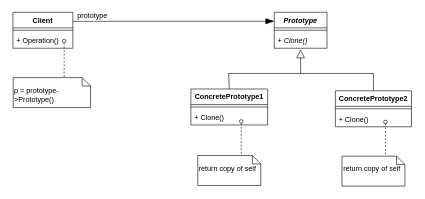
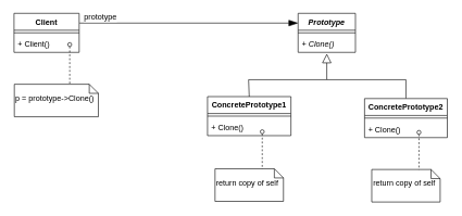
  <mxCell id="0" />
  <mxCell id="1" parent="0" />
  <mxCell id="2" value="Prototype" style="swimlane;fontStyle=3;align=center;verticalAlign=top;childLayout=stackLayout;horizontal=1;startSize=26;horizontalStack=0;resizeParent=1;resizeParentMax=0;resizeLast=0;collapsible=1;marginBottom=0;" vertex="1" parent="1"><mxGeometry x="456.5" y="20" width="88" height="60" as="geometry" /></mxCell>
  <mxCell id="3" value="" style="line;strokeWidth=1;fillColor=none;align=left;verticalAlign=middle;spacingTop=-1;spacingLeft=3;spacingRight=3;rotatable=0;labelPosition=right;points=[];portConstraint=eastwest;" vertex="1" parent="2"><mxGeometry y="26" width="88" height="8" as="geometry" /></mxCell>
  <mxCell id="4" value="+ Clone()" style="text;strokeColor=none;fillColor=none;align=left;verticalAlign=top;spacingLeft=4;spacingRight=4;overflow=hidden;rotatable=0;points=[[0,0.5],[1,0.5]];portConstraint=eastwest;fontStyle=2" vertex="1" parent="2"><mxGeometry y="34" width="88" height="26" as="geometry" /></mxCell>
  <mxCell id="5" value="ConcretePrototype1" style="swimlane;fontStyle=1;align=center;verticalAlign=top;childLayout=stackLayout;horizontal=1;startSize=26;horizontalStack=0;resizeParent=1;resizeParentMax=0;resizeLast=0;collapsible=1;marginBottom=0;" vertex="1" parent="1"><mxGeometry x="317.5" y="148" width="128" height="60" as="geometry" /></mxCell>
  <mxCell id="6" value="" style="line;strokeWidth=1;fillColor=none;align=left;verticalAlign=middle;spacingTop=-1;spacingLeft=3;spacingRight=3;rotatable=0;labelPosition=right;points=[];portConstraint=eastwest;" vertex="1" parent="5"><mxGeometry y="26" width="128" height="8" as="geometry" /></mxCell>
  <mxCell id="7" value="+ Clone()" style="text;strokeColor=none;fillColor=none;align=left;verticalAlign=top;spacingLeft=4;spacingRight=4;overflow=hidden;rotatable=0;points=[[0,0.5],[1,0.5]];portConstraint=eastwest;fontStyle=0" vertex="1" parent="5"><mxGeometry y="34" width="128" height="26" as="geometry" /></mxCell>
  <mxCell id="8" value="" style="endArrow=block;endFill=0;endSize=12;html=1;exitX=0.5;exitY=0;exitDx=0;exitDy=0;rounded=0;" edge="1" parent="1" source="5"><mxGeometry width="160" relative="1" as="geometry"><mxPoint x="880.5" y="222" as="sourcePoint" /><mxPoint x="500.5" y="82" as="targetPoint" /><Array as="points"><mxPoint x="380.5" y="122" /><mxPoint x="500.5" y="122" /></Array></mxGeometry></mxCell>
  <mxCell id="9" style="edgeStyle=orthogonalEdgeStyle;rounded=0;orthogonalLoop=1;jettySize=auto;html=1;exitX=0.5;exitY=0;exitDx=0;exitDy=0;startArrow=none;startFill=0;endArrow=none;endFill=0;" edge="1" parent="1" source="10"><mxGeometry relative="1" as="geometry"><mxPoint x="500.5" y="122" as="targetPoint" /><Array as="points"><mxPoint x="622.5" y="122" /></Array></mxGeometry></mxCell>
  <mxCell id="10" value="ConcretePrototype2" style="swimlane;fontStyle=1;align=center;verticalAlign=top;childLayout=stackLayout;horizontal=1;startSize=26;horizontalStack=0;resizeParent=1;resizeParentMax=0;resizeLast=0;collapsible=1;marginBottom=0;" vertex="1" parent="1"><mxGeometry x="558.5" y="151" width="127" height="60" as="geometry" /></mxCell>
  <mxCell id="11" value="" style="line;strokeWidth=1;fillColor=none;align=left;verticalAlign=middle;spacingTop=-1;spacingLeft=3;spacingRight=3;rotatable=0;labelPosition=right;points=[];portConstraint=eastwest;" vertex="1" parent="10"><mxGeometry y="26" width="127" height="8" as="geometry" /></mxCell>
  <mxCell id="12" value="+ Clone()" style="text;strokeColor=none;fillColor=none;align=left;verticalAlign=top;spacingLeft=4;spacingRight=4;overflow=hidden;rotatable=0;points=[[0,0.5],[1,0.5]];portConstraint=eastwest;fontStyle=0" vertex="1" parent="10"><mxGeometry y="34" width="127" height="26" as="geometry" /></mxCell>
  <mxCell id="13" value="" style="endArrow=none;dashed=1;endFill=0;endSize=12;html=1;startArrow=oval;startFill=0;exitX=0.656;exitY=0.769;exitDx=0;exitDy=0;exitPerimeter=0;entryX=0.69;entryY=0.06;entryDx=0;entryDy=0;entryPerimeter=0;" edge="1" parent="1" source="7" target="14"><mxGeometry width="160" relative="1" as="geometry"><mxPoint x="321.5" y="352" as="sourcePoint" /><mxPoint x="481.5" y="352" as="targetPoint" /></mxGeometry></mxCell>
  <mxCell id="14" value="&lt;br&gt;return copy of self" style="shape=note;whiteSpace=wrap;html=1;size=14;verticalAlign=top;align=left;spacingTop=-6;" vertex="1" parent="1"><mxGeometry x="329" y="259" width="105" height="50" as="geometry" /></mxCell>
  <mxCell id="15" value="" style="endArrow=none;dashed=1;endFill=0;endSize=12;html=1;startArrow=oval;startFill=0;exitX=0.656;exitY=0.769;exitDx=0;exitDy=0;exitPerimeter=0;entryX=0.69;entryY=0.06;entryDx=0;entryDy=0;entryPerimeter=0;" edge="1" parent="1" target="16"><mxGeometry width="160" relative="1" as="geometry"><mxPoint x="641.968" y="202.994" as="sourcePoint" /><mxPoint x="722" y="353" as="targetPoint" /></mxGeometry></mxCell>
  <mxCell id="16" value="&lt;br&gt;return copy of self" style="shape=note;whiteSpace=wrap;html=1;size=14;verticalAlign=top;align=left;spacingTop=-6;" vertex="1" parent="1"><mxGeometry x="569.5" y="260" width="105" height="50" as="geometry" /></mxCell>
  <mxCell id="17" value="Client" style="swimlane;fontStyle=1;align=center;verticalAlign=top;childLayout=stackLayout;horizontal=1;startSize=26;horizontalStack=0;resizeParent=1;resizeParentMax=0;resizeLast=0;collapsible=1;marginBottom=0;" vertex="1" parent="1"><mxGeometry x="20.5" y="20" width="100" height="60" as="geometry" /></mxCell>
  <mxCell id="18" value="" style="line;strokeWidth=1;fillColor=none;align=left;verticalAlign=middle;spacingTop=-1;spacingLeft=3;spacingRight=3;rotatable=0;labelPosition=right;points=[];portConstraint=eastwest;" vertex="1" parent="17"><mxGeometry y="26" width="100" height="8" as="geometry" /></mxCell>
- <mxCell id="19" value="+ Operation()" style="text;strokeColor=none;fillColor=none;align=left;verticalAlign=top;spacingLeft=4;spacingRight=4;overflow=hidden;rotatable=0;points=[[0,0.5],[1,0.5]];portConstraint=eastwest;fontStyle=0" vertex="1" parent="17"><mxGeometry y="34" width="100" height="26" as="geometry" /></mxCell>
+ <mxCell id="19" value="+ Client()" style="text;strokeColor=none;fillColor=none;align=left;verticalAlign=top;spacingLeft=4;spacingRight=4;overflow=hidden;rotatable=0;points=[[0,0.5],[1,0.5]];portConstraint=eastwest;fontStyle=0" vertex="1" parent="17"><mxGeometry y="34" width="100" height="26" as="geometry" /></mxCell>
  <mxCell id="20" value="" style="endArrow=none;dashed=1;endFill=0;endSize=12;html=1;startArrow=oval;startFill=0;" edge="1" parent="1"><mxGeometry width="160" relative="1" as="geometry"><mxPoint x="106" y="68" as="sourcePoint" /><mxPoint x="106" y="128" as="targetPoint" /></mxGeometry></mxCell>
- <mxCell id="21" value="&lt;br&gt;p = prototype-&amp;gt;Prototype()" style="shape=note;whiteSpace=wrap;html=1;size=14;verticalAlign=top;align=left;spacingTop=-6;" vertex="1" parent="1"><mxGeometry x="21" y="129" width="129" height="50" as="geometry" /></mxCell>
+ <mxCell id="21" value="&lt;br&gt;p = prototype-&amp;gt;Clone()" style="shape=note;whiteSpace=wrap;html=1;size=14;verticalAlign=top;align=left;spacingTop=-6;" vertex="1" parent="1"><mxGeometry x="21" y="129" width="129" height="50" as="geometry" /></mxCell>
  <mxCell id="22" value="" style="endArrow=blockThin;endFill=1;endSize=12;html=1;entryX=0;entryY=0.25;entryDx=0;entryDy=0;" edge="1" parent="1" target="2"><mxGeometry width="160" relative="1" as="geometry"><mxPoint x="121" y="35" as="sourcePoint" /><mxPoint x="226.5" y="37" as="targetPoint" /></mxGeometry></mxCell>
  <mxCell id="23" value="prototype" style="text;html=1;resizable=0;points=[];align=center;verticalAlign=middle;labelBackgroundColor=#ffffff;" vertex="1" connectable="0" parent="22"><mxGeometry x="-0.882" y="1" relative="1" as="geometry"><mxPoint x="11" y="-9" as="offset" /></mxGeometry></mxCell>
